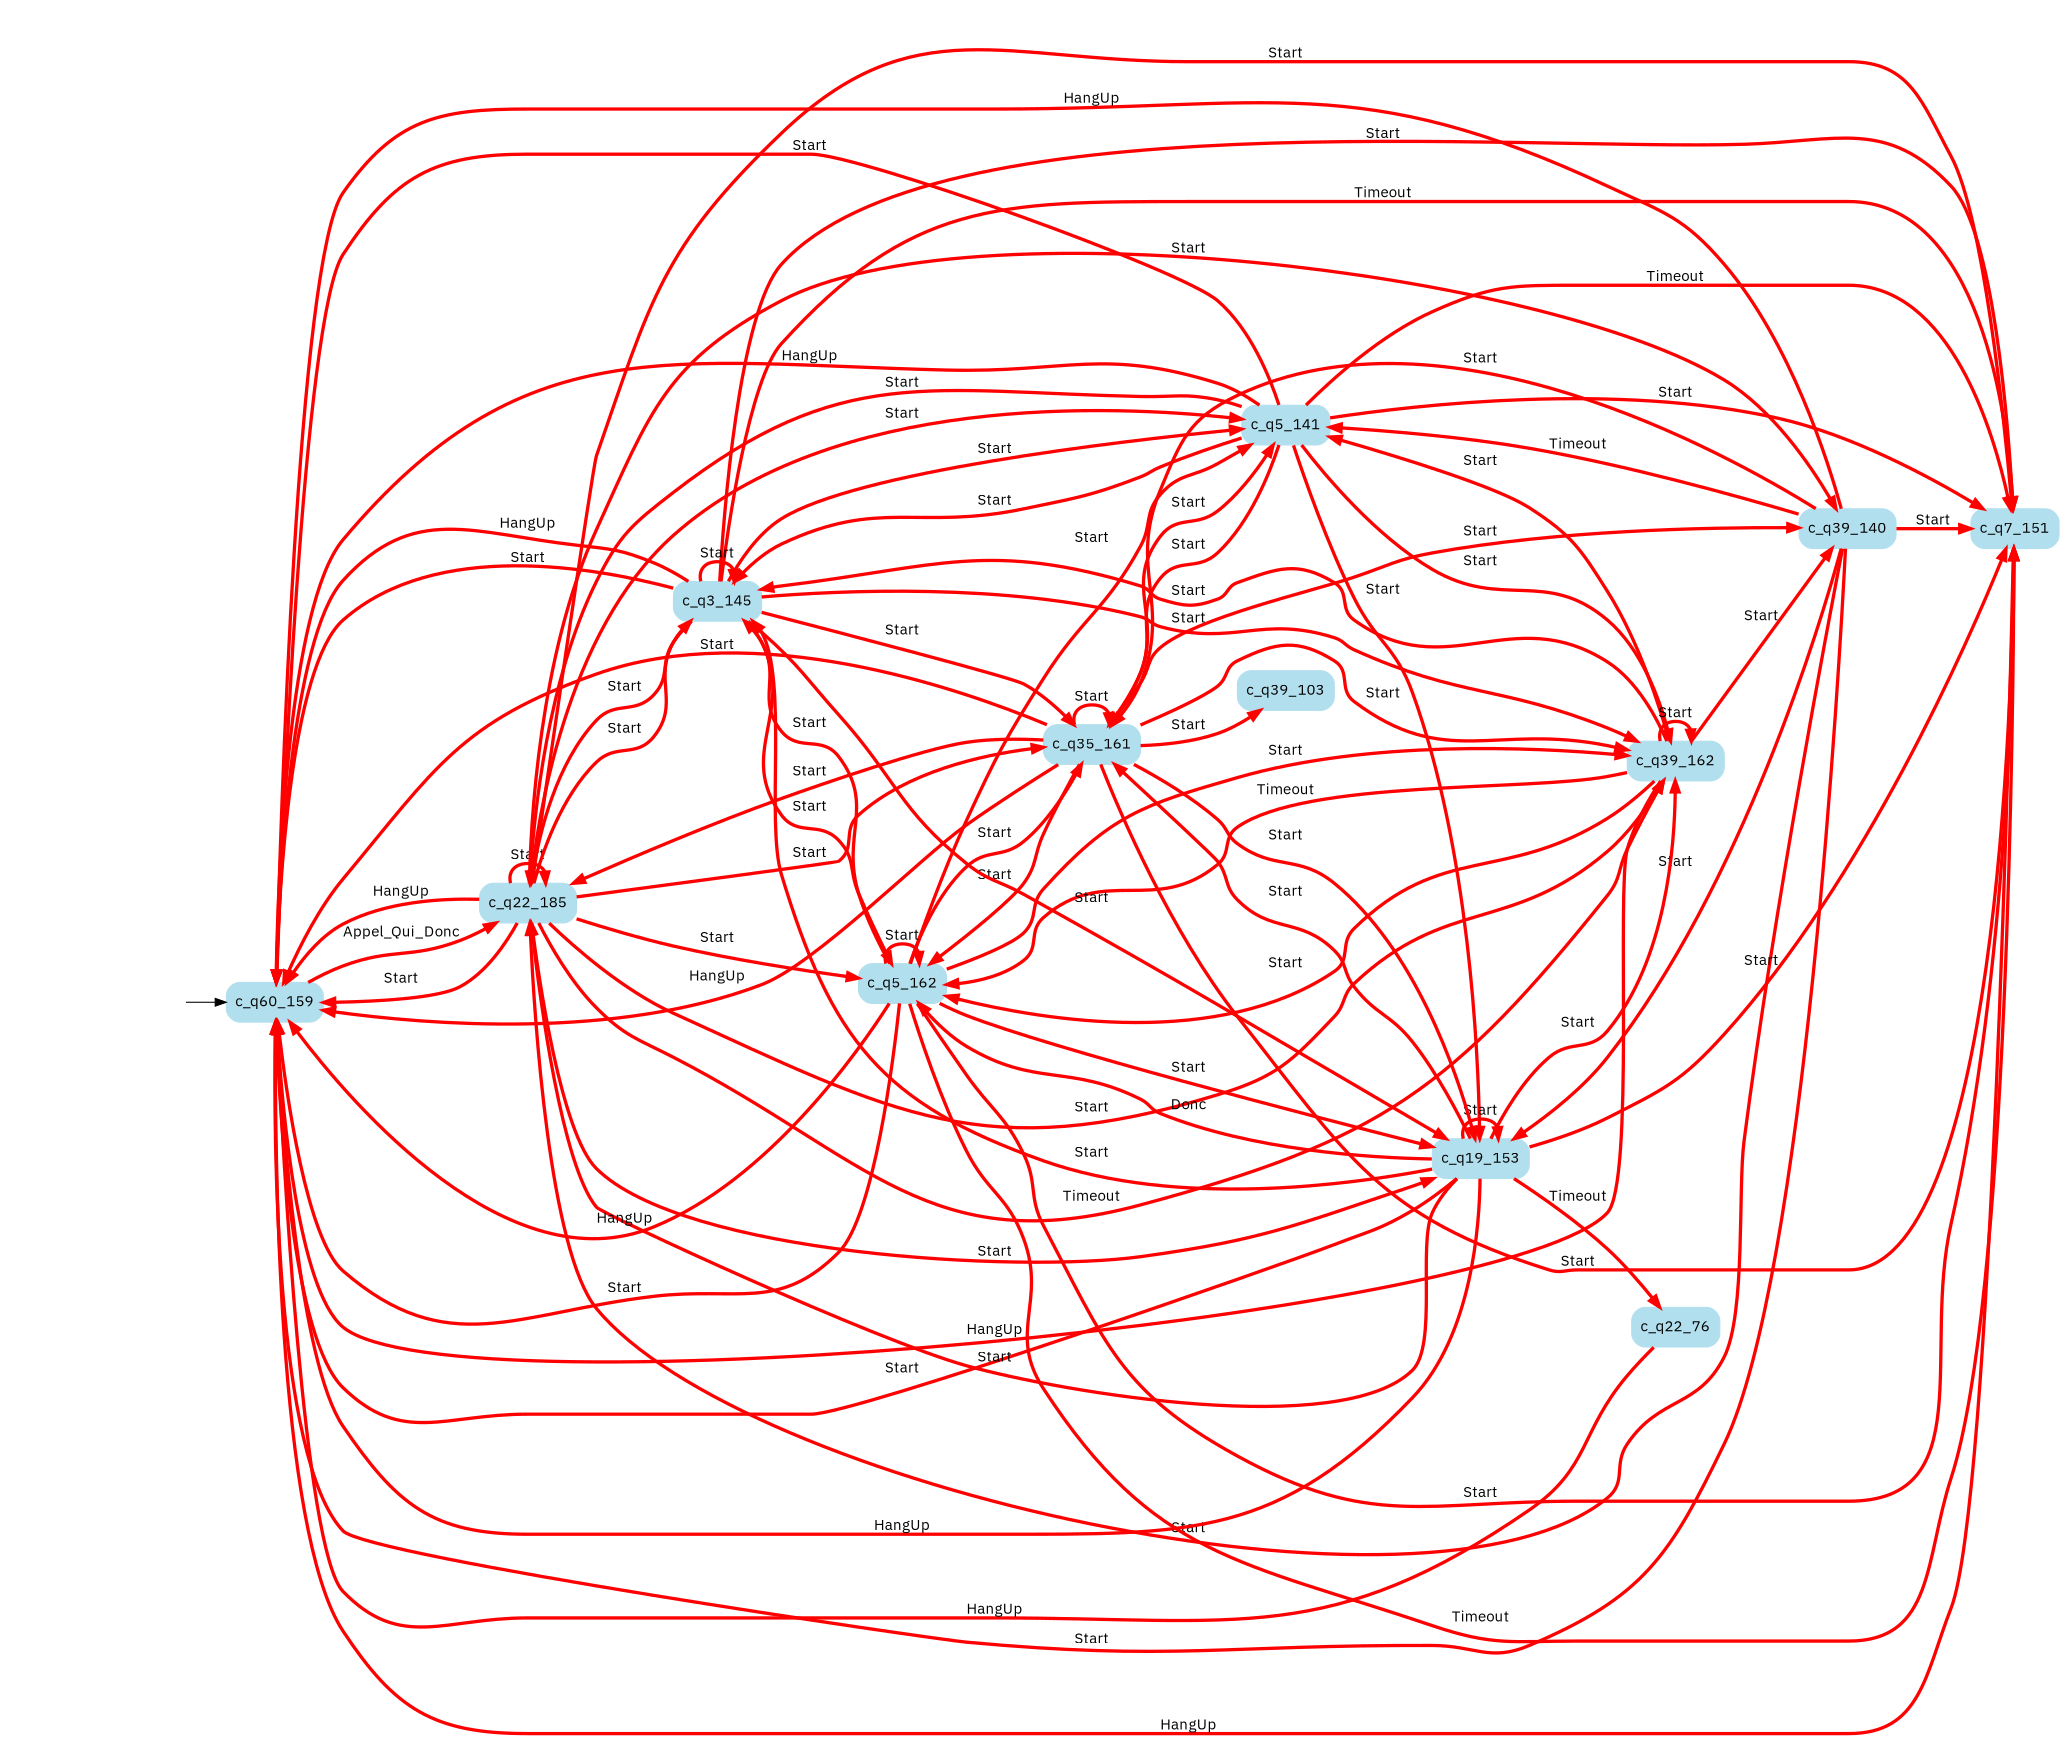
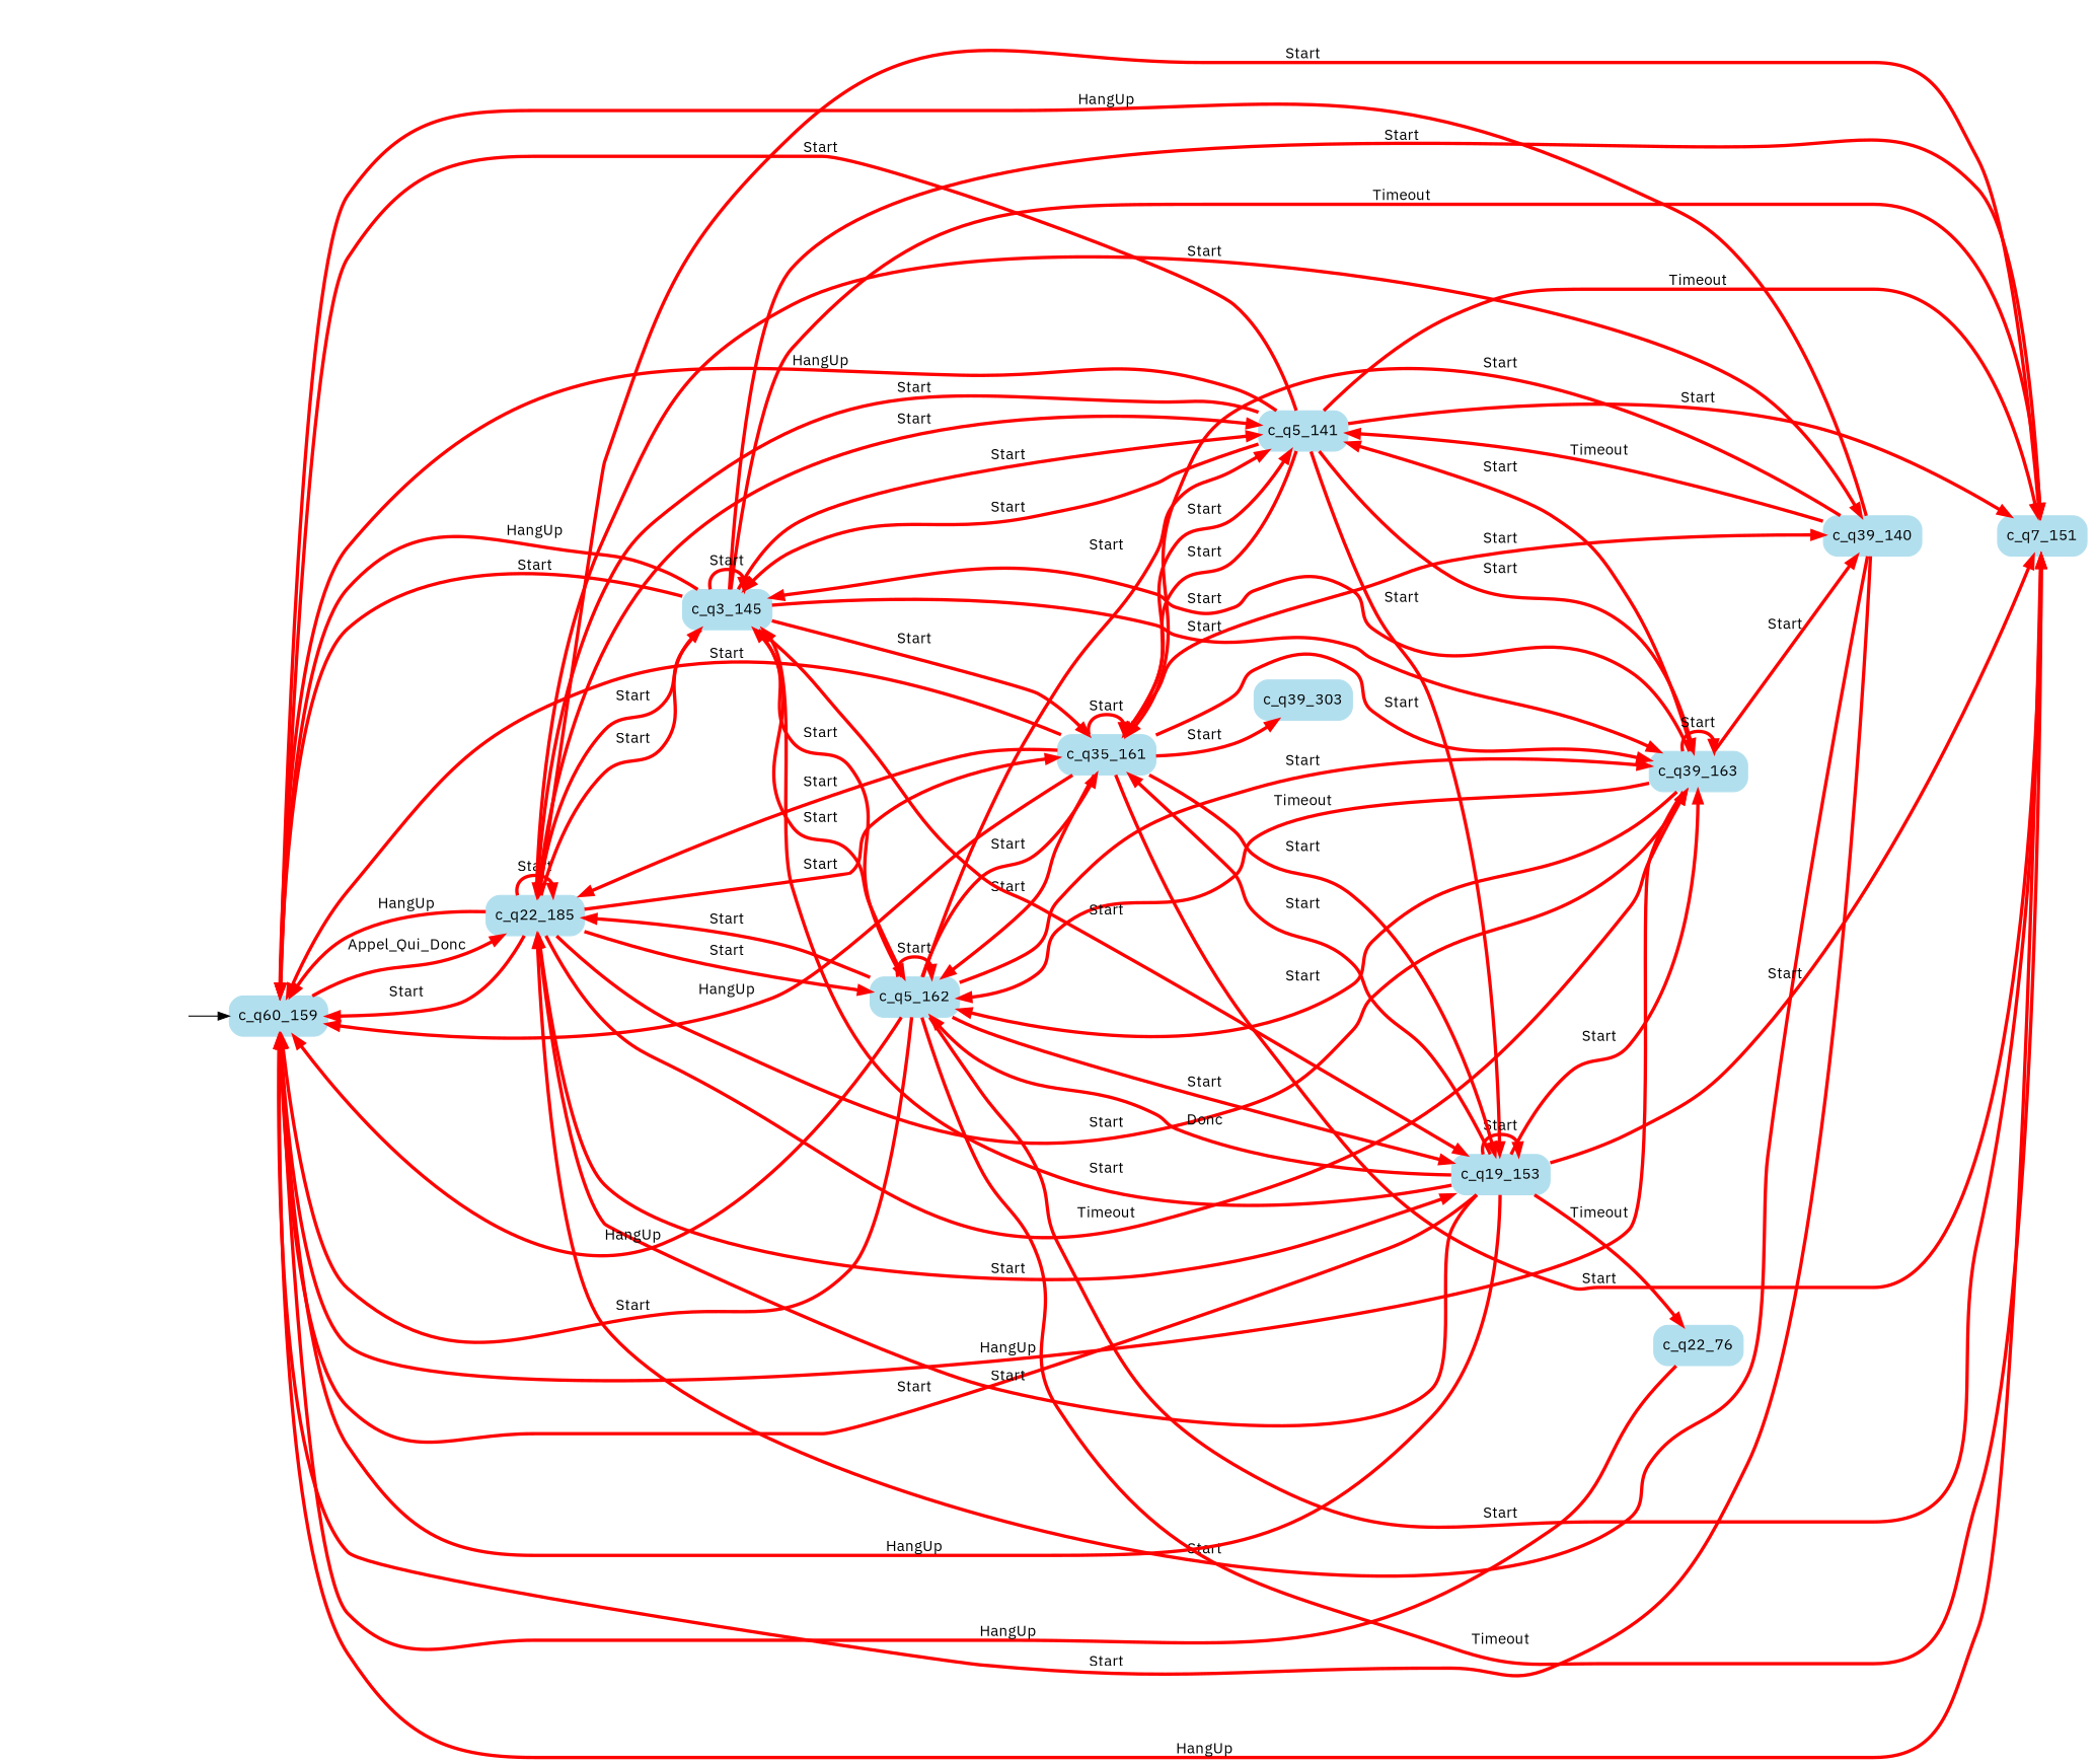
  digraph {
    fontname="IBM Plex Sans"
    rankdir=LR
    node [fontname="IBM Plex Sans" style="rounded, filled" color=lightblue2 shape=box]
    edge [fontname="IBM Plex Sans" color=red penwidth=3]
    start_c_q30_159 [style=invisible color="" shape=""]
    n2 [label=c_q60_159]
    n3 [label=c_q22_185]
    n4 [label=c_q5_141]
-   n5 [label=c_q39_162]
+   n5 [label=c_q39_163]
    n6 [label=c_q39_140]
    n7 [label=c_q19_153]
    n8 [label=c_q35_161]
    n9 [label=c_q5_162]
    n10 [label=c_q7_151]
    n11 [label=c_q3_145]
    n12 [label=c_q22_76]
-   n13 [label=c_q39_103]
+   n13 [label=c_q39_303]
    start_c_q30_159 -> n2 [color="" penwidth=""]
    n2 -> n3 [label=Appel_Qui_Donc]
    n3 -> n2 [label=Start]
    n3 -> n2 [label=HangUp]
    n3 -> n3 [label=Start]
    n3 -> n4 [label=Start]
    n3 -> n5 [label=Start]
    n3 -> n5 [label=Timeout]
    n3 -> n6 [label=Start]
    n3 -> n7 [label=Start]
    n3 -> n8 [label=Start]
    n3 -> n9 [label=Start]
    n3 -> n10 [label=Start]
    n3 -> n11 [label=Start]
    n4 -> n2 [label=Start]
    n4 -> n2 [label=HangUp]
    n4 -> n3 [label=Start]
    n4 -> n5 [label=Start]
    n4 -> n7 [label=Start]
    n4 -> n8 [label=Start]
    n4 -> n10 [label=Start]
    n4 -> n10 [label=Timeout]
    n4 -> n11 [label=Start]
    n5 -> n2 [label=HangUp]
    n5 -> n4 [label=Start]
    n5 -> n5 [label=Start]
    n5 -> n6 [label=Start]
    n5 -> n9 [label=Start]
    n5 -> n9 [label=Timeout]
    n5 -> n11 [label=Start]
    n6 -> n2 [label=Start]
    n6 -> n2 [label=HangUp]
    n6 -> n3 [label=Start]
    n6 -> n4 [label=Timeout]
-   n6 -> n7 [label=Start]
    n6 -> n8 [label=Start]
-   n6 -> n10 [label=Start]
    n7 -> n2 [label=Start]
    n7 -> n2 [label=HangUp]
    n7 -> n3 [label=Start]
    n7 -> n5 [label=Start]
    n7 -> n7 [label=Start]
    n7 -> n8 [label=Start]
    n7 -> n9 [label=Donc]
    n7 -> n10 [label=Start]
    n7 -> n11 [label=Start]
    n7 -> n12 [label=Timeout]
    n8 -> n2 [label=Start]
    n8 -> n2 [label=HangUp]
    n8 -> n3 [label=Start]
    n8 -> n4 [label=Start]
    n8 -> n5 [label=Start]
    n8 -> n6 [label=Start]
    n8 -> n7 [label=Start]
    n8 -> n8 [label=Start]
    n8 -> n9 [label=Start]
    n8 -> n10 [label=Start]
    n8 -> n13 [label=Start]
    n9 -> n2 [label=Start]
    n9 -> n2 [label=HangUp]
+   n9 -> n3 [label=Start]
    n9 -> n4 [label=Start]
    n9 -> n5 [label=Start]
    n9 -> n7 [label=Start]
    n9 -> n8 [label=Start]
    n9 -> n9 [label=Start]
    n9 -> n10 [label=Start]
    n9 -> n10 [label=Timeout]
    n9 -> n11 [label=Start]
    n10 -> n2 [label=HangUp]
    n11 -> n2 [label=Start]
    n11 -> n2 [label=HangUp]
    n11 -> n3 [label=Start]
    n11 -> n4 [label=Start]
    n11 -> n5 [label=Start]
    n11 -> n7 [label=Start]
    n11 -> n8 [label=Start]
    n11 -> n9 [label=Start]
    n11 -> n10 [label=Start]
    n11 -> n10 [label=Timeout]
    n11 -> n11 [label=Start]
    n12 -> n2 [label=HangUp]
  }
